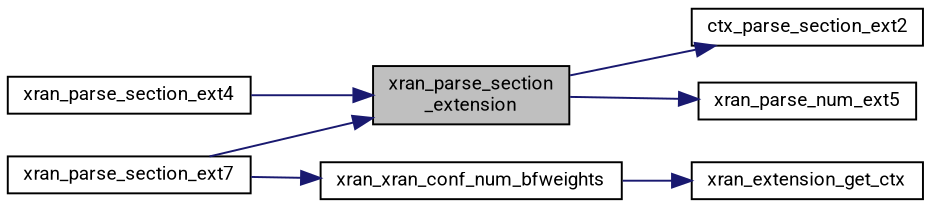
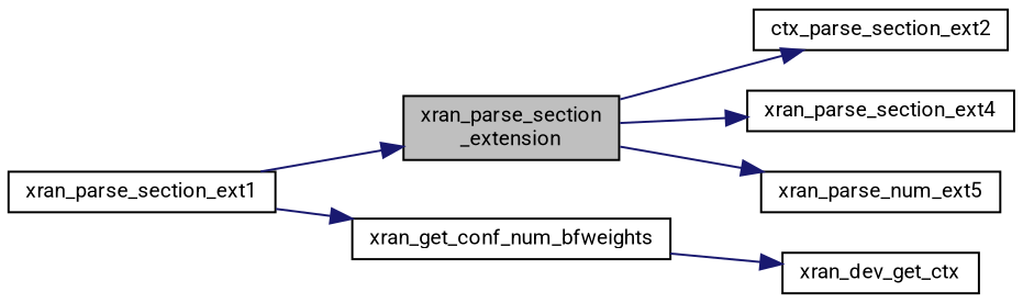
  digraph {
    fontname=Roboto
    rankdir=LR
    node [color=black fillcolor=white fontname=Roboto fontsize=10 shape=record style=filled]
    edge [color=midnightblue fontname=Roboto fontsize=10 labelfontname=Helvetica labelfontsize=10 style=solid]
    n1 [fillcolor=grey75 fontcolor=black height=0.2 label="xran_parse_section\l_extension" width=0.4]
    n2 [height=0.2 label=ctx_parse_section_ext2 width=0.4]
    n3 [height=0.2 label=xran_parse_section_ext4 width=0.4]
    n4 [height=0.2 label=xran_parse_num_ext5 width=0.4]
-   n5 [height=0.2 label=xran_parse_section_ext7 width=0.4]
-   n6 [height=0.2 label=xran_xran_conf_num_bfweights width=0.4]
-   n7 [height=0.2 label=xran_extension_get_ctx width=0.4]
+   n5 [height=0.2 label=xran_parse_section_ext1 width=0.4]
+   n6 [height=0.2 label=xran_get_conf_num_bfweights width=0.4]
+   n7 [height=0.2 label=xran_dev_get_ctx width=0.4]
    n1 -> n2
-   n3 -> n1
+   n1 -> n3
    n1 -> n4
    n5 -> n1
    n5 -> n6
    n6 -> n7
  }
